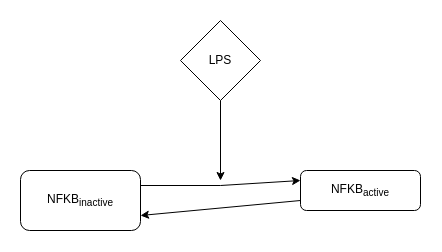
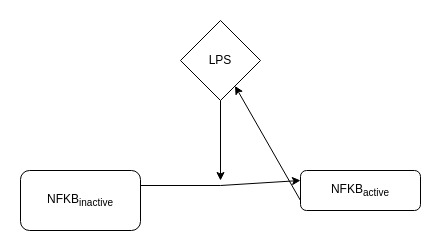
  <mxCell id="0" />
  <mxCell id="1" parent="0" />
  <mxCell id="2" value="NFKB&lt;sub&gt;inactive&lt;/sub&gt;" style="rounded=1;whiteSpace=wrap;html=1;" parent="1" vertex="1"><mxGeometry x="20" y="170" width="120" height="60" as="geometry" /></mxCell>
  <mxCell id="3" value="NFKB&lt;sub&gt;active&lt;/sub&gt;" style="rounded=1;whiteSpace=wrap;html=1;" parent="1" vertex="1"><mxGeometry x="300" y="170" width="120" height="40" as="geometry" /></mxCell>
  <mxCell id="4" value="" style="endArrow=none;html=1;rounded=0;exitX=1;exitY=0.25;exitDx=0;exitDy=0;endFill=0;" parent="1" source="2" edge="1"><mxGeometry width="50" height="50" relative="1" as="geometry"><mxPoint x="130" y="280" as="sourcePoint" /><mxPoint x="220" y="185" as="targetPoint" /><Array as="points" /></mxGeometry></mxCell>
- <mxCell id="5" value="" style="endArrow=classic;html=1;rounded=0;exitX=0;exitY=0.75;exitDx=0;exitDy=0;entryX=1;entryY=0.75;entryDx=0;entryDy=0;" parent="1" source="3" target="2" edge="1"><mxGeometry width="50" height="50" relative="1" as="geometry"><mxPoint x="150" y="195" as="sourcePoint" /><mxPoint x="210" y="240" as="targetPoint" /></mxGeometry></mxCell>
+ <mxCell id="5" value="" style="endArrow=classic;html=1;rounded=0;exitX=0;exitY=0.75;exitDx=0;exitDy=0;" parent="1" source="3" target="6" edge="1"><mxGeometry width="50" height="50" relative="1" as="geometry"><mxPoint x="150" y="195" as="sourcePoint" /><mxPoint x="210" y="240" as="targetPoint" /></mxGeometry></mxCell>
  <mxCell id="6" value="LPS" style="rhombus;whiteSpace=wrap;html=1;" parent="1" vertex="1"><mxGeometry x="180" y="20" width="80" height="80" as="geometry" /></mxCell>
  <mxCell id="7" value="" style="endArrow=classic;html=1;rounded=0;exitX=0.5;exitY=1;exitDx=0;exitDy=0;" parent="1" source="6" edge="1"><mxGeometry width="50" height="50" relative="1" as="geometry"><mxPoint x="140" y="280" as="sourcePoint" /><mxPoint x="220" y="180" as="targetPoint" /></mxGeometry></mxCell>
  <mxCell id="8" value="" style="endArrow=classic;html=1;rounded=0;entryX=0;entryY=0.25;entryDx=0;entryDy=0;" parent="1" target="3" edge="1"><mxGeometry width="50" height="50" relative="1" as="geometry"><mxPoint x="220" y="185" as="sourcePoint" /><mxPoint x="220" y="195" as="targetPoint" /><Array as="points" /></mxGeometry></mxCell>
